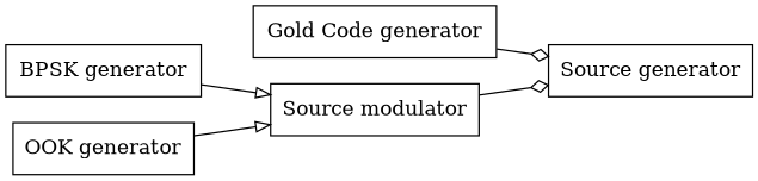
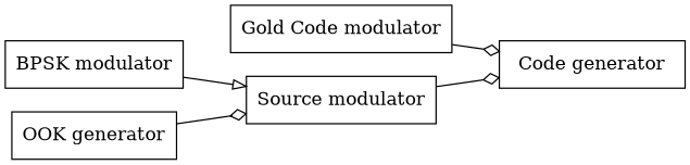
  digraph {
    rankdir=LR
    node [shape=box]
    edge [arrowhead=ediamond]
-   n1 [label="Source generator"]
-   n2 [label="Gold Code generator"]
+   n1 [label="Code generator"]
+   n2 [label="Gold Code modulator"]
    n3 [label="Source modulator"]
-   n4 [label="BPSK generator"]
+   n4 [label="BPSK modulator"]
    n5 [label="OOK generator"]
    n2 -> n1
    n3 -> n1
    n4 -> n3 [arrowhead=empty]
-   n5 -> n3 [arrowhead=empty]
+   n5 -> n3
  }
